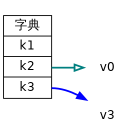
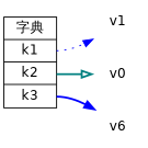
  digraph {
    fontname="DejaVu Sans"
    rankdir=LR
    node [fontname="DejaVu Sans" shape=plaintext]
    edge [arrowhead=normal color=blue fontname="DejaVu Sans" style=bold]
    n1 [label="字典 | <k1> k1 | <k2> k2 | <k3> k3 " shape=record]
+   v1
    n3 [label=v0]
-   v3
+   v3 [label=v6]
+   n1 -> v1 [style=dotted tailport=k1]
    n1 -> n3 [arrowhead=onormal color=teal tailport=k2]
    n1 -> v3 [tailport=k3]
  }
